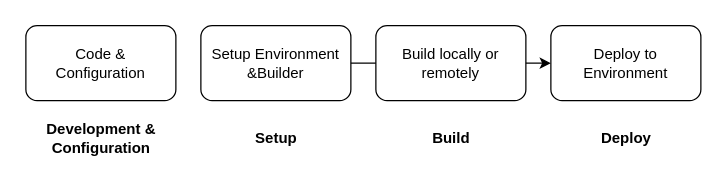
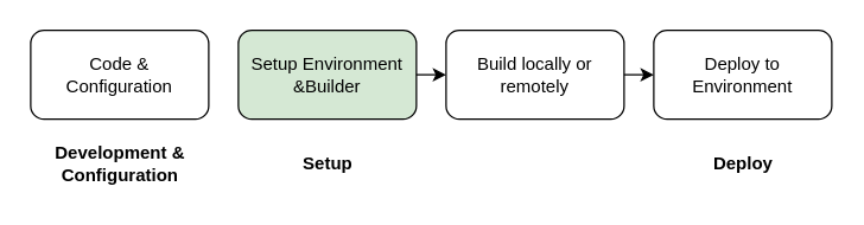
  <mxCell id="0" />
  <mxCell id="1" parent="0" />
  <mxCell id="2" value="Code &amp;amp; &lt;br&gt;Configuration" style="rounded=1;whiteSpace=wrap;html=1;" vertex="1" parent="1"><mxGeometry x="20" y="20" width="120" height="60" as="geometry" /></mxCell>
- <mxCell id="3" value="Setup Environment &amp;amp;Builder" style="rounded=1;whiteSpace=wrap;html=1;" vertex="1" parent="1"><mxGeometry x="160" y="20" width="120" height="60" as="geometry" /></mxCell>
+ <mxCell id="3" value="Setup Environment &amp;amp;Builder" style="rounded=1;whiteSpace=wrap;html=1;fillColor=#d5e8d4;" vertex="1" parent="1"><mxGeometry x="160" y="20" width="120" height="60" as="geometry" /></mxCell>
  <mxCell id="4" value="Build locally or remotely" style="rounded=1;whiteSpace=wrap;html=1;" vertex="1" parent="1"><mxGeometry x="300" y="20" width="120" height="60" as="geometry" /></mxCell>
  <mxCell id="5" value="Deploy to Environment" style="rounded=1;whiteSpace=wrap;html=1;" vertex="1" parent="1"><mxGeometry x="440" y="20" width="120" height="60" as="geometry" /></mxCell>
- <mxCell id="6" value="" style="endArrow=none;html=1;rounded=0;exitX=1;exitY=0.5;exitDx=0;exitDy=0;entryX=0;entryY=0.5;entryDx=0;entryDy=0;" edge="1" parent="1" source="3" target="4"><mxGeometry width="50" height="50" relative="1" as="geometry"><mxPoint x="370" y="210" as="sourcePoint" /><mxPoint x="420" y="160" as="targetPoint" /></mxGeometry></mxCell>
+ <mxCell id="6" value="" style="endArrow=classic;html=1;rounded=0;exitX=1;exitY=0.5;exitDx=0;exitDy=0;entryX=0;entryY=0.5;entryDx=0;entryDy=0;" edge="1" parent="1" source="3" target="4"><mxGeometry width="50" height="50" relative="1" as="geometry"><mxPoint x="370" y="210" as="sourcePoint" /><mxPoint x="420" y="160" as="targetPoint" /></mxGeometry></mxCell>
  <mxCell id="7" value="" style="endArrow=classic;html=1;rounded=0;exitX=1;exitY=0.5;exitDx=0;exitDy=0;entryX=0;entryY=0.5;entryDx=0;entryDy=0;" edge="1" parent="1" source="4" target="5"><mxGeometry width="50" height="50" relative="1" as="geometry"><mxPoint x="370" y="210" as="sourcePoint" /><mxPoint x="420" y="160" as="targetPoint" /></mxGeometry></mxCell>
  <mxCell id="8" value="&lt;b&gt;Development &amp;amp;&lt;br&gt;Configuration&lt;/b&gt;" style="text;html=1;align=center;verticalAlign=middle;resizable=0;points=[];autosize=1;strokeColor=none;fillColor=none;" vertex="1" parent="1"><mxGeometry x="25" y="90" width="110" height="40" as="geometry" /></mxCell>
  <mxCell id="9" value="&lt;b&gt;Setup&lt;/b&gt;" style="text;html=1;align=center;verticalAlign=middle;resizable=0;points=[];autosize=1;strokeColor=none;fillColor=none;" vertex="1" parent="1"><mxGeometry x="190" y="95" width="60" height="30" as="geometry" /></mxCell>
- <mxCell id="10" value="&lt;b&gt;Build&lt;/b&gt;" style="text;html=1;align=center;verticalAlign=middle;resizable=0;points=[];autosize=1;strokeColor=none;fillColor=none;" vertex="1" parent="1"><mxGeometry x="335" y="95" width="50" height="30" as="geometry" /></mxCell>
  <mxCell id="11" value="&lt;b&gt;Deploy&lt;/b&gt;" style="text;html=1;align=center;verticalAlign=middle;resizable=0;points=[];autosize=1;strokeColor=none;fillColor=none;" vertex="1" parent="1"><mxGeometry x="470" y="95" width="60" height="30" as="geometry" /></mxCell>
